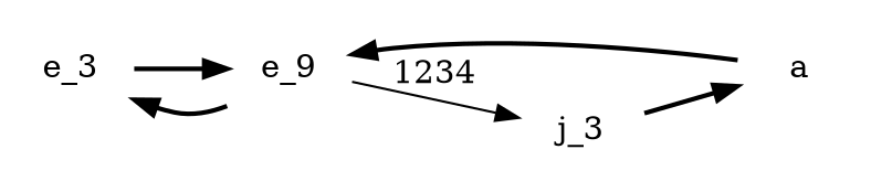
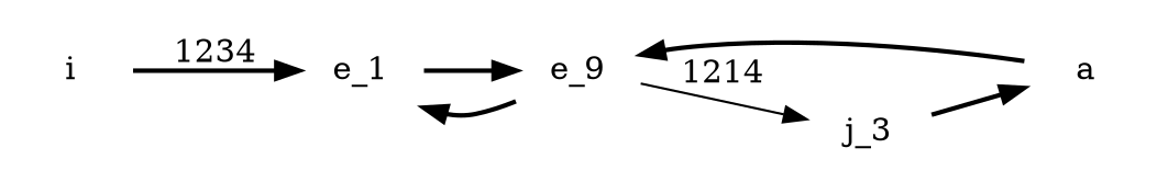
  digraph {
    rankdir=LR
    node [color=purple shape=plaintext]
    edge [style=bold texlbl="$\epsilon/ \omega$"]
-   e_1 [texlbl="$i+1$" label=e_3]
+   e_1 [texlbl="$i+1$"]
    n2 [color=deeppink label=a texlbl="(doTNFA a)"]
    n3 [label=e_9 texlbl="$i+2$"]
+   i [color=darkgreen texlbl="$i$"]
    j_3 [color=deeppink texlbl="$i+3$"]
    subgraph sub_1 {
+     i
      j_3
      subgraph sub_2 {
        e_1
        n2
        n3
      }
    }
    e_1 -> n3 [label=" "]
    n2 -> n3 [label=" "]
    n3 -> e_1 [label=" "]
-   n3 -> j_3 [label=1234 style=solid texlbl="$\epsilon/ClsEnd_k(pos)$"]
+   n3 -> j_3 [label=1214 style=solid texlbl="$\epsilon/ClsEnd_k(pos)$"]
+   i -> e_1 [label=1234 texlbl="$\epsilon/ClsStart_k(pos)$"]
    j_3 -> n2 [label=" "]
  }
